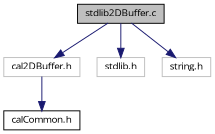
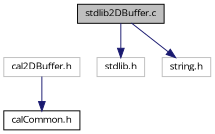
  digraph {
    fontname="Open Sans"
    node [color=grey75 fillcolor=white fontname="Open Sans" fontsize=10 shape=record style=filled]
    edge [color=midnightblue fontname="Open Sans" fontsize=10 labelfontname=Helvetica labelfontsize=10 style=solid]
    n1 [color=black fillcolor=grey75 fontcolor=black height=0.2 label="stdlib2DBuffer.c" width=0.4]
    n2 [height=0.2 label="cal2DBuffer.h" width=0.4]
    n3 [height=0.2 label="stdlib.h" width=0.4]
    n4 [height=0.2 label="string.h" width=0.4]
    n5 [color=black height=0.2 label="calCommon.h" width=0.4]
-   n1 -> n2
    n1 -> n3
    n1 -> n4
    n2 -> n5
  }
